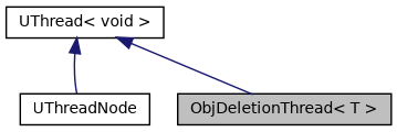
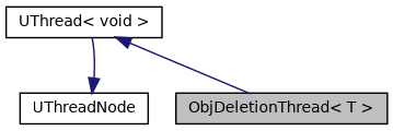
  digraph {
    node [color=black fillcolor=white fontname=Helvetica fontsize=10 shape=record style=filled]
    edge [color=midnightblue dir=back fontname=Helvetica fontsize=10 labelfontname=Helvetica labelfontsize=10 style=solid]
    n1 [fillcolor=grey75 fontcolor=black height=0.2 label="ObjDeletionThread\< T \>" width=0.4]
    n2 [height=0.2 label=UThreadNode width=0.4]
    n3 [height=0.2 label="UThread\< void \>" width=0.4]
    n3 -> n1
-   n3 -> n2
+   n2 -> n3
  }
